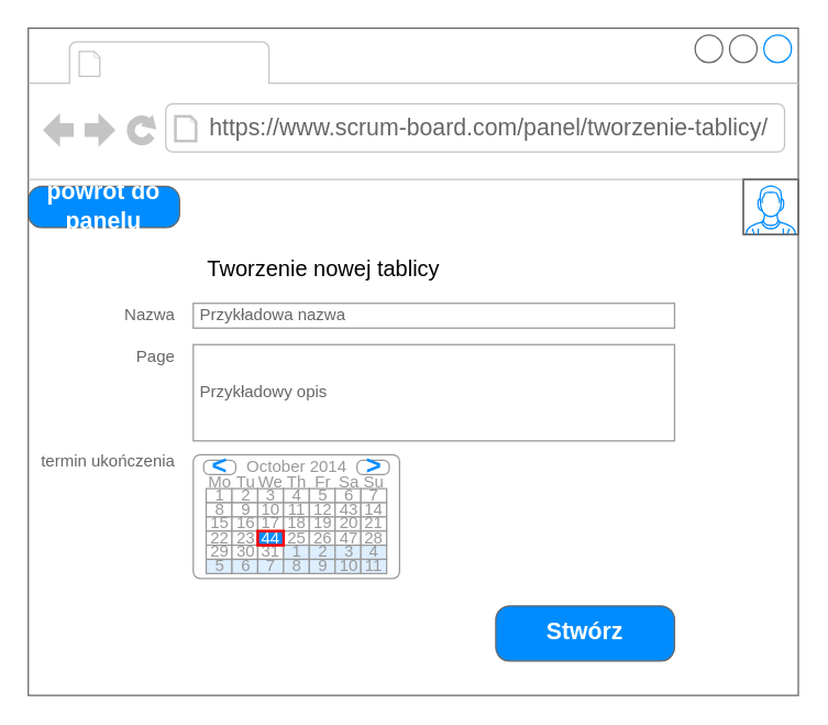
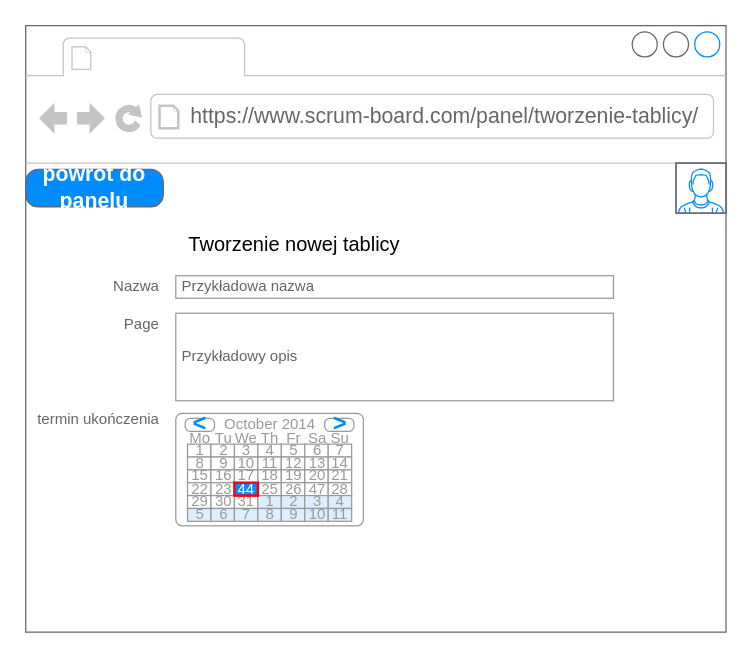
  <mxCell id="0" />
  <mxCell id="1" parent="0" />
  <mxCell id="2" value="" style="strokeWidth=1;shadow=0;dashed=0;align=center;html=1;shape=mxgraph.mockup.containers.browserWindow;rSize=0;strokeColor=#666666;strokeColor2=#008cff;strokeColor3=#c4c4c4;mainText=,;recursiveResize=0;" vertex="1" parent="1"><mxGeometry x="20" y="20" width="560" height="485" as="geometry" /></mxCell>
  <mxCell id="3" value="https://www.scrum-board.com/panel/tworzenie-tablicy/" style="strokeWidth=1;shadow=0;dashed=0;align=center;html=1;shape=mxgraph.mockup.containers.anchor;rSize=0;fontSize=17;fontColor=#666666;align=left;" vertex="1" parent="2"><mxGeometry x="130" y="60" width="250" height="26" as="geometry" /></mxCell>
  <mxCell id="4" value="" style="verticalLabelPosition=bottom;shadow=0;dashed=0;align=center;html=1;verticalAlign=top;strokeWidth=1;shape=mxgraph.mockup.containers.userMale;strokeColor=#666666;strokeColor2=#008cff;" vertex="1" parent="2"><mxGeometry x="520" y="110" width="40" height="40" as="geometry" /></mxCell>
  <mxCell id="5" value="Nazwa" style="strokeWidth=1;shadow=0;dashed=0;align=center;html=1;shape=mxgraph.mockup.forms.anchor;align=right;spacingRight=2;fontColor=#666666;" vertex="1" parent="2"><mxGeometry x="60" y="200" width="50" height="18" as="geometry" /></mxCell>
  <mxCell id="6" value="Przykładowa nazwa" style="strokeWidth=1;shadow=0;dashed=0;align=center;html=1;shape=mxgraph.mockup.forms.rrect;fillColor=#ffffff;rSize=0;fontColor=#666666;align=left;spacingLeft=3;strokeColor=#999999;" vertex="1" parent="2"><mxGeometry x="120" y="200" width="350" height="18" as="geometry" /></mxCell>
  <mxCell id="7" value="Page" style="strokeWidth=1;shadow=0;dashed=0;align=center;html=1;shape=mxgraph.mockup.forms.anchor;align=right;spacingRight=2;fontColor=#666666;" vertex="1" parent="2"><mxGeometry x="60" y="230" width="50" height="18" as="geometry" /></mxCell>
  <mxCell id="8" value="Przykładowy opis" style="strokeWidth=1;shadow=0;dashed=0;align=center;html=1;shape=mxgraph.mockup.forms.rrect;fillColor=#ffffff;rSize=0;fontColor=#666666;align=left;spacingLeft=3;strokeColor=#999999;" vertex="1" parent="2"><mxGeometry x="120" y="230" width="350" height="70" as="geometry" /></mxCell>
  <mxCell id="9" value="&lt;font style=&quot;font-size: 16px;&quot;&gt;Tworzenie nowej tablicy&lt;/font&gt;" style="text;html=1;align=center;verticalAlign=middle;whiteSpace=wrap;rounded=0;" vertex="1" parent="2"><mxGeometry x="120" y="160" width="190" height="30" as="geometry" /></mxCell>
  <mxCell id="10" value="" style="strokeWidth=1;shadow=0;dashed=0;align=center;html=1;shape=mxgraph.mockup.forms.rrect;rSize=5;strokeColor=#999999;fillColor=#ffffff;" vertex="1" parent="2"><mxGeometry x="120" y="310" width="150" height="90" as="geometry" /></mxCell>
  <mxCell id="11" value="October 2014" style="strokeWidth=1;shadow=0;dashed=0;align=center;html=1;shape=mxgraph.mockup.forms.anchor;fontColor=#999999;" vertex="1" parent="10"><mxGeometry x="28.125" y="4.114" width="93.75" height="10.286" as="geometry" /></mxCell>
  <mxCell id="12" value="&lt;" style="strokeWidth=1;shadow=0;dashed=0;align=center;html=1;shape=mxgraph.mockup.forms.rrect;rSize=4;strokeColor=#999999;fontColor=#008cff;fontSize=19;fontStyle=1;" vertex="1" parent="10"><mxGeometry x="7.5" y="4.114" width="23.438" height="10.286" as="geometry" /></mxCell>
  <mxCell id="13" value="&gt;" style="strokeWidth=1;shadow=0;dashed=0;align=center;html=1;shape=mxgraph.mockup.forms.rrect;rSize=4;strokeColor=#999999;fontColor=#008cff;fontSize=19;fontStyle=1;" vertex="1" parent="10"><mxGeometry x="119.062" y="4.114" width="23.438" height="10.286" as="geometry" /></mxCell>
  <mxCell id="14" value="Mo" style="strokeWidth=1;shadow=0;dashed=0;align=center;html=1;shape=mxgraph.mockup.forms.anchor;fontColor=#999999;" vertex="1" parent="10"><mxGeometry x="9.375" y="14.4" width="18.75" height="10.286" as="geometry" /></mxCell>
  <mxCell id="15" value="Tu" style="strokeWidth=1;shadow=0;dashed=0;align=center;html=1;shape=mxgraph.mockup.forms.anchor;fontColor=#999999;" vertex="1" parent="10"><mxGeometry x="28.125" y="14.4" width="18.75" height="10.286" as="geometry" /></mxCell>
  <mxCell id="16" value="We" style="strokeWidth=1;shadow=0;dashed=0;align=center;html=1;shape=mxgraph.mockup.forms.anchor;fontColor=#999999;" vertex="1" parent="10"><mxGeometry x="46.875" y="14.4" width="18.75" height="10.286" as="geometry" /></mxCell>
  <mxCell id="17" value="Th" style="strokeWidth=1;shadow=0;dashed=0;align=center;html=1;shape=mxgraph.mockup.forms.anchor;fontColor=#999999;" vertex="1" parent="10"><mxGeometry x="65.625" y="14.4" width="18.75" height="10.286" as="geometry" /></mxCell>
  <mxCell id="18" value="Fr" style="strokeWidth=1;shadow=0;dashed=0;align=center;html=1;shape=mxgraph.mockup.forms.anchor;fontColor=#999999;" vertex="1" parent="10"><mxGeometry x="84.375" y="14.4" width="18.75" height="10.286" as="geometry" /></mxCell>
  <mxCell id="19" value="Sa" style="strokeWidth=1;shadow=0;dashed=0;align=center;html=1;shape=mxgraph.mockup.forms.anchor;fontColor=#999999;" vertex="1" parent="10"><mxGeometry x="103.125" y="14.4" width="18.75" height="10.286" as="geometry" /></mxCell>
  <mxCell id="20" value="Su" style="strokeWidth=1;shadow=0;dashed=0;align=center;html=1;shape=mxgraph.mockup.forms.anchor;fontColor=#999999;" vertex="1" parent="10"><mxGeometry x="121.875" y="14.4" width="18.75" height="10.286" as="geometry" /></mxCell>
  <mxCell id="21" value="1" style="strokeWidth=1;shadow=0;dashed=0;align=center;html=1;shape=mxgraph.mockup.forms.rrect;rSize=0;strokeColor=#999999;fontColor=#999999;" vertex="1" parent="10"><mxGeometry x="9.375" y="24.686" width="18.75" height="10.286" as="geometry" /></mxCell>
  <mxCell id="22" value="2" style="strokeWidth=1;shadow=0;dashed=0;align=center;html=1;shape=mxgraph.mockup.forms.rrect;rSize=0;strokeColor=#999999;fontColor=#999999;" vertex="1" parent="10"><mxGeometry x="28.125" y="24.686" width="18.75" height="10.286" as="geometry" /></mxCell>
  <mxCell id="23" value="3" style="strokeWidth=1;shadow=0;dashed=0;align=center;html=1;shape=mxgraph.mockup.forms.rrect;rSize=0;strokeColor=#999999;fontColor=#999999;" vertex="1" parent="10"><mxGeometry x="46.875" y="24.686" width="18.75" height="10.286" as="geometry" /></mxCell>
  <mxCell id="24" value="4" style="strokeWidth=1;shadow=0;dashed=0;align=center;html=1;shape=mxgraph.mockup.forms.rrect;rSize=0;strokeColor=#999999;fontColor=#999999;" vertex="1" parent="10"><mxGeometry x="65.625" y="24.686" width="18.75" height="10.286" as="geometry" /></mxCell>
  <mxCell id="25" value="5" style="strokeWidth=1;shadow=0;dashed=0;align=center;html=1;shape=mxgraph.mockup.forms.rrect;rSize=0;strokeColor=#999999;fontColor=#999999;" vertex="1" parent="10"><mxGeometry x="84.375" y="24.686" width="18.75" height="10.286" as="geometry" /></mxCell>
  <mxCell id="26" value="6" style="strokeWidth=1;shadow=0;dashed=0;align=center;html=1;shape=mxgraph.mockup.forms.rrect;rSize=0;strokeColor=#999999;fontColor=#999999;" vertex="1" parent="10"><mxGeometry x="103.125" y="24.686" width="18.75" height="10.286" as="geometry" /></mxCell>
  <mxCell id="27" value="7" style="strokeWidth=1;shadow=0;dashed=0;align=center;html=1;shape=mxgraph.mockup.forms.rrect;rSize=0;strokeColor=#999999;fontColor=#999999;" vertex="1" parent="10"><mxGeometry x="121.875" y="24.686" width="18.75" height="10.286" as="geometry" /></mxCell>
  <mxCell id="28" value="8" style="strokeWidth=1;shadow=0;dashed=0;align=center;html=1;shape=mxgraph.mockup.forms.rrect;rSize=0;strokeColor=#999999;fontColor=#999999;" vertex="1" parent="10"><mxGeometry x="9.375" y="34.971" width="18.75" height="10.286" as="geometry" /></mxCell>
  <mxCell id="29" value="9" style="strokeWidth=1;shadow=0;dashed=0;align=center;html=1;shape=mxgraph.mockup.forms.rrect;rSize=0;strokeColor=#999999;fontColor=#999999;" vertex="1" parent="10"><mxGeometry x="28.125" y="34.971" width="18.75" height="10.286" as="geometry" /></mxCell>
  <mxCell id="30" value="10" style="strokeWidth=1;shadow=0;dashed=0;align=center;html=1;shape=mxgraph.mockup.forms.rrect;rSize=0;strokeColor=#999999;fontColor=#999999;" vertex="1" parent="10"><mxGeometry x="46.875" y="34.971" width="18.75" height="10.286" as="geometry" /></mxCell>
  <mxCell id="31" value="11" style="strokeWidth=1;shadow=0;dashed=0;align=center;html=1;shape=mxgraph.mockup.forms.rrect;rSize=0;strokeColor=#999999;fontColor=#999999;" vertex="1" parent="10"><mxGeometry x="65.625" y="34.971" width="18.75" height="10.286" as="geometry" /></mxCell>
  <mxCell id="32" value="12" style="strokeWidth=1;shadow=0;dashed=0;align=center;html=1;shape=mxgraph.mockup.forms.rrect;rSize=0;strokeColor=#999999;fontColor=#999999;" vertex="1" parent="10"><mxGeometry x="84.375" y="34.971" width="18.75" height="10.286" as="geometry" /></mxCell>
- <mxCell id="33" value="43" style="strokeWidth=1;shadow=0;dashed=0;align=center;html=1;shape=mxgraph.mockup.forms.rrect;rSize=0;strokeColor=#999999;fontColor=#999999;" vertex="1" parent="10"><mxGeometry x="103.125" y="34.971" width="18.75" height="10.286" as="geometry" /></mxCell>
+ <mxCell id="33" value="13" style="strokeWidth=1;shadow=0;dashed=0;align=center;html=1;shape=mxgraph.mockup.forms.rrect;rSize=0;strokeColor=#999999;fontColor=#999999;" vertex="1" parent="10"><mxGeometry x="103.125" y="34.971" width="18.75" height="10.286" as="geometry" /></mxCell>
  <mxCell id="34" value="14" style="strokeWidth=1;shadow=0;dashed=0;align=center;html=1;shape=mxgraph.mockup.forms.rrect;rSize=0;strokeColor=#999999;fontColor=#999999;" vertex="1" parent="10"><mxGeometry x="121.875" y="34.971" width="18.75" height="10.286" as="geometry" /></mxCell>
  <mxCell id="35" value="15" style="strokeWidth=1;shadow=0;dashed=0;align=center;html=1;shape=mxgraph.mockup.forms.rrect;rSize=0;strokeColor=#999999;fontColor=#999999;" vertex="1" parent="10"><mxGeometry x="9.375" y="45.257" width="18.75" height="10.286" as="geometry" /></mxCell>
  <mxCell id="36" value="16" style="strokeWidth=1;shadow=0;dashed=0;align=center;html=1;shape=mxgraph.mockup.forms.rrect;rSize=0;strokeColor=#999999;fontColor=#999999;" vertex="1" parent="10"><mxGeometry x="28.125" y="45.257" width="18.75" height="10.286" as="geometry" /></mxCell>
  <mxCell id="37" value="17" style="strokeWidth=1;shadow=0;dashed=0;align=center;html=1;shape=mxgraph.mockup.forms.rrect;rSize=0;strokeColor=#999999;fontColor=#999999;" vertex="1" parent="10"><mxGeometry x="46.875" y="45.257" width="18.75" height="10.286" as="geometry" /></mxCell>
  <mxCell id="38" value="18" style="strokeWidth=1;shadow=0;dashed=0;align=center;html=1;shape=mxgraph.mockup.forms.rrect;rSize=0;strokeColor=#999999;fontColor=#999999;" vertex="1" parent="10"><mxGeometry x="65.625" y="45.257" width="18.75" height="10.286" as="geometry" /></mxCell>
  <mxCell id="39" value="19" style="strokeWidth=1;shadow=0;dashed=0;align=center;html=1;shape=mxgraph.mockup.forms.rrect;rSize=0;strokeColor=#999999;fontColor=#999999;" vertex="1" parent="10"><mxGeometry x="84.375" y="45.257" width="18.75" height="10.286" as="geometry" /></mxCell>
  <mxCell id="40" value="20" style="strokeWidth=1;shadow=0;dashed=0;align=center;html=1;shape=mxgraph.mockup.forms.rrect;rSize=0;strokeColor=#999999;fontColor=#999999;" vertex="1" parent="10"><mxGeometry x="103.125" y="45.257" width="18.75" height="10.286" as="geometry" /></mxCell>
  <mxCell id="41" value="21" style="strokeWidth=1;shadow=0;dashed=0;align=center;html=1;shape=mxgraph.mockup.forms.rrect;rSize=0;strokeColor=#999999;fontColor=#999999;" vertex="1" parent="10"><mxGeometry x="121.875" y="45.257" width="18.75" height="10.286" as="geometry" /></mxCell>
  <mxCell id="42" value="22" style="strokeWidth=1;shadow=0;dashed=0;align=center;html=1;shape=mxgraph.mockup.forms.rrect;rSize=0;strokeColor=#999999;fontColor=#999999;" vertex="1" parent="10"><mxGeometry x="9.375" y="55.543" width="18.75" height="10.286" as="geometry" /></mxCell>
  <mxCell id="43" value="23" style="strokeWidth=1;shadow=0;dashed=0;align=center;html=1;shape=mxgraph.mockup.forms.rrect;rSize=0;strokeColor=#999999;fontColor=#999999;" vertex="1" parent="10"><mxGeometry x="28.125" y="55.543" width="18.75" height="10.286" as="geometry" /></mxCell>
  <mxCell id="44" value="25" style="strokeWidth=1;shadow=0;dashed=0;align=center;html=1;shape=mxgraph.mockup.forms.rrect;rSize=0;strokeColor=#999999;fontColor=#999999;" vertex="1" parent="10"><mxGeometry x="65.625" y="55.543" width="18.75" height="10.286" as="geometry" /></mxCell>
  <mxCell id="45" value="26" style="strokeWidth=1;shadow=0;dashed=0;align=center;html=1;shape=mxgraph.mockup.forms.rrect;rSize=0;strokeColor=#999999;fontColor=#999999;" vertex="1" parent="10"><mxGeometry x="84.375" y="55.543" width="18.75" height="10.286" as="geometry" /></mxCell>
  <mxCell id="46" value="47" style="strokeWidth=1;shadow=0;dashed=0;align=center;html=1;shape=mxgraph.mockup.forms.rrect;rSize=0;strokeColor=#999999;fontColor=#999999;" vertex="1" parent="10"><mxGeometry x="103.125" y="55.543" width="18.75" height="10.286" as="geometry" /></mxCell>
  <mxCell id="47" value="28" style="strokeWidth=1;shadow=0;dashed=0;align=center;html=1;shape=mxgraph.mockup.forms.rrect;rSize=0;strokeColor=#999999;fontColor=#999999;" vertex="1" parent="10"><mxGeometry x="121.875" y="55.543" width="18.75" height="10.286" as="geometry" /></mxCell>
  <mxCell id="48" value="29" style="strokeWidth=1;shadow=0;dashed=0;align=center;html=1;shape=mxgraph.mockup.forms.rrect;rSize=0;strokeColor=#999999;fontColor=#999999;" vertex="1" parent="10"><mxGeometry x="9.375" y="65.829" width="18.75" height="10.286" as="geometry" /></mxCell>
  <mxCell id="49" value="30" style="strokeWidth=1;shadow=0;dashed=0;align=center;html=1;shape=mxgraph.mockup.forms.rrect;rSize=0;strokeColor=#999999;fontColor=#999999;" vertex="1" parent="10"><mxGeometry x="28.125" y="65.829" width="18.75" height="10.286" as="geometry" /></mxCell>
  <mxCell id="50" value="31" style="strokeWidth=1;shadow=0;dashed=0;align=center;html=1;shape=mxgraph.mockup.forms.rrect;rSize=0;strokeColor=#999999;fontColor=#999999;" vertex="1" parent="10"><mxGeometry x="46.875" y="65.829" width="18.75" height="10.286" as="geometry" /></mxCell>
  <mxCell id="51" value="1" style="strokeWidth=1;shadow=0;dashed=0;align=center;html=1;shape=mxgraph.mockup.forms.rrect;rSize=0;strokeColor=#999999;fontColor=#999999;fillColor=#ddeeff;" vertex="1" parent="10"><mxGeometry x="65.625" y="65.829" width="18.75" height="10.286" as="geometry" /></mxCell>
  <mxCell id="52" value="2" style="strokeWidth=1;shadow=0;dashed=0;align=center;html=1;shape=mxgraph.mockup.forms.rrect;rSize=0;strokeColor=#999999;fontColor=#999999;fillColor=#ddeeff;" vertex="1" parent="10"><mxGeometry x="84.375" y="65.829" width="18.75" height="10.286" as="geometry" /></mxCell>
  <mxCell id="53" value="3" style="strokeWidth=1;shadow=0;dashed=0;align=center;html=1;shape=mxgraph.mockup.forms.rrect;rSize=0;strokeColor=#999999;fontColor=#999999;fillColor=#ddeeff;" vertex="1" parent="10"><mxGeometry x="103.125" y="65.829" width="18.75" height="10.286" as="geometry" /></mxCell>
  <mxCell id="54" value="4" style="strokeWidth=1;shadow=0;dashed=0;align=center;html=1;shape=mxgraph.mockup.forms.rrect;rSize=0;strokeColor=#999999;fontColor=#999999;fillColor=#ddeeff;" vertex="1" parent="10"><mxGeometry x="121.875" y="65.829" width="18.75" height="10.286" as="geometry" /></mxCell>
  <mxCell id="55" value="5" style="strokeWidth=1;shadow=0;dashed=0;align=center;html=1;shape=mxgraph.mockup.forms.rrect;rSize=0;strokeColor=#999999;fontColor=#999999;fillColor=#ddeeff;" vertex="1" parent="10"><mxGeometry x="9.375" y="76.114" width="18.75" height="10.286" as="geometry" /></mxCell>
  <mxCell id="56" value="6" style="strokeWidth=1;shadow=0;dashed=0;align=center;html=1;shape=mxgraph.mockup.forms.rrect;rSize=0;strokeColor=#999999;fontColor=#999999;fillColor=#ddeeff;" vertex="1" parent="10"><mxGeometry x="28.125" y="76.114" width="18.75" height="10.286" as="geometry" /></mxCell>
  <mxCell id="57" value="7" style="strokeWidth=1;shadow=0;dashed=0;align=center;html=1;shape=mxgraph.mockup.forms.rrect;rSize=0;strokeColor=#999999;fontColor=#999999;fillColor=#ddeeff;" vertex="1" parent="10"><mxGeometry x="46.875" y="76.114" width="18.75" height="10.286" as="geometry" /></mxCell>
  <mxCell id="58" value="8" style="strokeWidth=1;shadow=0;dashed=0;align=center;html=1;shape=mxgraph.mockup.forms.rrect;rSize=0;strokeColor=#999999;fontColor=#999999;fillColor=#ddeeff;" vertex="1" parent="10"><mxGeometry x="65.625" y="76.114" width="18.75" height="10.286" as="geometry" /></mxCell>
  <mxCell id="59" value="9" style="strokeWidth=1;shadow=0;dashed=0;align=center;html=1;shape=mxgraph.mockup.forms.rrect;rSize=0;strokeColor=#999999;fontColor=#999999;fillColor=#ddeeff;" vertex="1" parent="10"><mxGeometry x="84.375" y="76.114" width="18.75" height="10.286" as="geometry" /></mxCell>
  <mxCell id="60" value="10" style="strokeWidth=1;shadow=0;dashed=0;align=center;html=1;shape=mxgraph.mockup.forms.rrect;rSize=0;strokeColor=#999999;fontColor=#999999;fillColor=#ddeeff;" vertex="1" parent="10"><mxGeometry x="103.125" y="76.114" width="18.75" height="10.286" as="geometry" /></mxCell>
  <mxCell id="61" value="11" style="strokeWidth=1;shadow=0;dashed=0;align=center;html=1;shape=mxgraph.mockup.forms.rrect;rSize=0;strokeColor=#999999;fontColor=#999999;fillColor=#ddeeff;" vertex="1" parent="10"><mxGeometry x="121.875" y="76.114" width="18.75" height="10.286" as="geometry" /></mxCell>
  <mxCell id="62" value="44" style="strokeWidth=1;shadow=0;dashed=0;align=center;html=1;shape=mxgraph.mockup.forms.rrect;rSize=0;strokeColor=#ff0000;fontColor=#ffffff;strokeWidth=2;fillColor=#008cff;" vertex="1" parent="10"><mxGeometry x="46.875" y="55.543" width="18.75" height="10.286" as="geometry" /></mxCell>
  <mxCell id="63" value="termin ukończenia" style="strokeWidth=1;shadow=0;dashed=0;align=center;html=1;shape=mxgraph.mockup.forms.anchor;align=right;spacingRight=2;fontColor=#666666;" vertex="1" parent="2"><mxGeometry x="60" y="310" width="50" height="10" as="geometry" /></mxCell>
- <mxCell id="64" value="Stwórz" style="strokeWidth=1;shadow=0;dashed=0;align=center;html=1;shape=mxgraph.mockup.buttons.button;strokeColor=#666666;fontColor=#ffffff;mainText=;buttonStyle=round;fontSize=17;fontStyle=1;fillColor=#008cff;whiteSpace=wrap;" vertex="1" parent="2"><mxGeometry x="340" y="420" width="130" height="40" as="geometry" /></mxCell>
  <mxCell id="65" value="powrót do panelu" style="strokeWidth=1;shadow=0;dashed=0;align=center;html=1;shape=mxgraph.mockup.buttons.button;strokeColor=#666666;fontColor=#ffffff;mainText=;buttonStyle=round;fontSize=17;fontStyle=1;fillColor=#008cff;whiteSpace=wrap;" vertex="1" parent="2"><mxGeometry y="115" width="110" height="30" as="geometry" /></mxCell>
